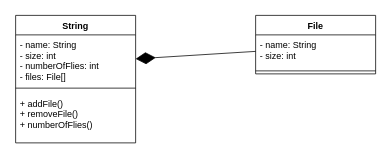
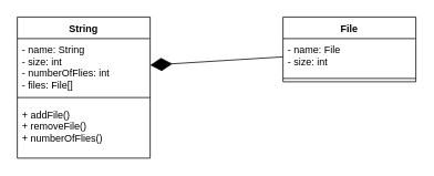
  <mxCell id="0" />
  <mxCell id="1" parent="0" />
  <mxCell id="2" value="String" style="swimlane;fontStyle=1;align=center;verticalAlign=top;childLayout=stackLayout;horizontal=1;startSize=26;horizontalStack=0;resizeParent=1;resizeParentMax=0;resizeLast=0;collapsible=1;marginBottom=0;" vertex="1" parent="1"><mxGeometry x="20" y="20" width="160" height="170" as="geometry" /></mxCell>
  <mxCell id="3" value="- name: String&#10;- size: int&#10;- numberOfFlies: int&#10;- files: File[]" style="text;strokeColor=none;fillColor=none;align=left;verticalAlign=top;spacingLeft=4;spacingRight=4;overflow=hidden;rotatable=0;points=[[0,0.5],[1,0.5]];portConstraint=eastwest;" vertex="1" parent="2"><mxGeometry y="26" width="160" height="64" as="geometry" /></mxCell>
  <mxCell id="4" value="" style="line;strokeWidth=1;fillColor=none;align=left;verticalAlign=middle;spacingTop=-1;spacingLeft=3;spacingRight=3;rotatable=0;labelPosition=right;points=[];portConstraint=eastwest;strokeColor=inherit;" vertex="1" parent="2"><mxGeometry y="90" width="160" height="14" as="geometry" /></mxCell>
  <mxCell id="5" value="+ addFile()&#10;+ removeFile()&#10;+ numberOfFlies()" style="text;strokeColor=none;fillColor=none;align=left;verticalAlign=top;spacingLeft=4;spacingRight=4;overflow=hidden;rotatable=0;points=[[0,0.5],[1,0.5]];portConstraint=eastwest;" vertex="1" parent="2"><mxGeometry y="104" width="160" height="66" as="geometry" /></mxCell>
  <mxCell id="6" value="File" style="swimlane;fontStyle=1;align=center;verticalAlign=top;childLayout=stackLayout;horizontal=1;startSize=26;horizontalStack=0;resizeParent=1;resizeParentMax=0;resizeLast=0;collapsible=1;marginBottom=0;" vertex="1" parent="1"><mxGeometry x="340" y="20" width="160" height="78" as="geometry" /></mxCell>
- <mxCell id="7" value="- name: String&#10;- size: int&#10;" style="text;strokeColor=none;fillColor=none;align=left;verticalAlign=top;spacingLeft=4;spacingRight=4;overflow=hidden;rotatable=0;points=[[0,0.5],[1,0.5]];portConstraint=eastwest;" vertex="1" parent="6"><mxGeometry y="26" width="160" height="44" as="geometry" /></mxCell>
+ <mxCell id="7" value="- name: File&#10;- size: int&#10;" style="text;strokeColor=none;fillColor=none;align=left;verticalAlign=top;spacingLeft=4;spacingRight=4;overflow=hidden;rotatable=0;points=[[0,0.5],[1,0.5]];portConstraint=eastwest;" vertex="1" parent="6"><mxGeometry y="26" width="160" height="44" as="geometry" /></mxCell>
  <mxCell id="8" value="" style="line;strokeWidth=1;fillColor=none;align=left;verticalAlign=middle;spacingTop=-1;spacingLeft=3;spacingRight=3;rotatable=0;labelPosition=right;points=[];portConstraint=eastwest;strokeColor=inherit;" vertex="1" parent="6"><mxGeometry y="70" width="160" height="8" as="geometry" /></mxCell>
  <mxCell id="9" value="" style="endArrow=diamondThin;endFill=1;endSize=24;html=1;rounded=0;entryX=1;entryY=0.5;entryDx=0;entryDy=0;exitX=0;exitY=0.5;exitDx=0;exitDy=0;" edge="1" parent="1" source="7" target="3"><mxGeometry width="160" relative="1" as="geometry"><mxPoint x="270" y="410" as="sourcePoint" /><mxPoint x="430" y="410" as="targetPoint" /></mxGeometry></mxCell>
